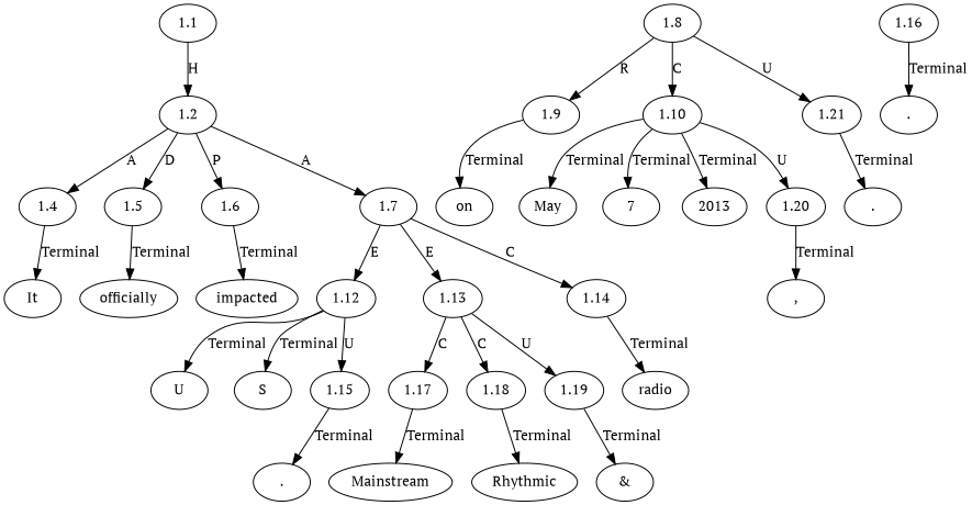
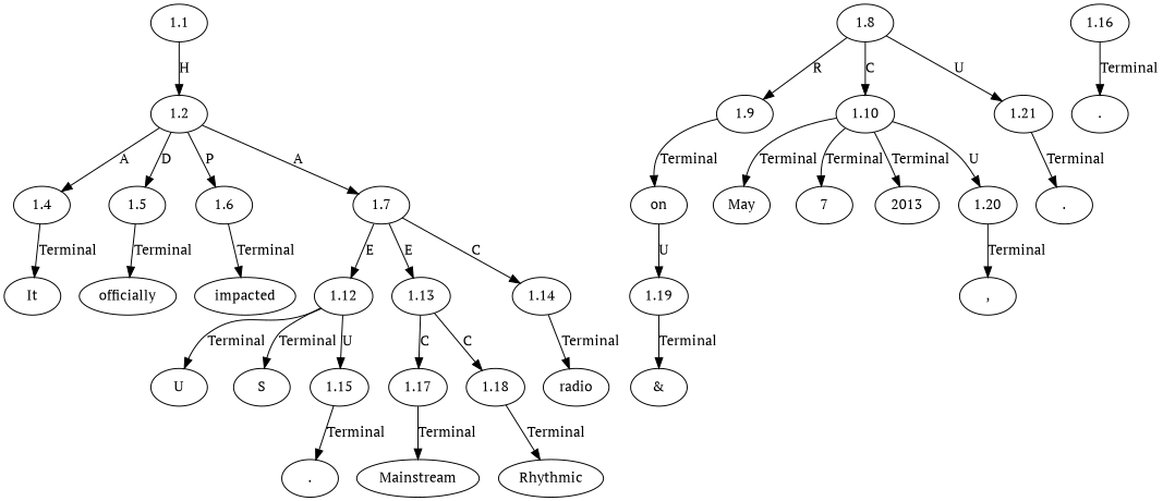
  digraph {
    fontname="PT Serif"
    node [fontname="PT Serif" ordering=out]
    edge [fontname="PT Serif" ordering=out]
    n1 [label=It]
    n2 [label=Rhythmic]
    n3 [label=radio]
    n4 [label=on]
    n5 [label=May]
    n6 [label=7]
    n7 [label=","]
    n8 [label=2013]
    n9 [label="."]
    n10 [label=officially]
    n11 [label=impacted]
    n12 [label=U]
    n13 [label="."]
    n14 [label=S]
    n15 [label="."]
    n16 [label=Mainstream]
    n17 [label="&"]
    n18 [label=1.1]
    n19 [label=1.2]
    n20 [label=1.4]
    n21 [label=1.5]
    n22 [label=1.6]
    n23 [label=1.7]
    n24 [label=1.12]
    n25 [label=1.13]
    n26 [label=1.14]
    n27 [label=1.8]
    n28 [label=1.9]
    n29 [label=1.10]
    n30 [label=1.21]
    n31 [label=1.15]
    n32 [label=1.17]
    n33 [label=1.18]
    n34 [label=1.19]
    n35 [label=1.16]
    n36 [label=1.20]
    n18 -> n19 [label=H]
    n19 -> n20 [label=A]
    n19 -> n21 [label=D]
    n19 -> n22 [label=P]
    n19 -> n23 [label=A]
    n20 -> n1 [label=Terminal]
    n21 -> n10 [label=Terminal]
    n22 -> n11 [label=Terminal]
    n23 -> n24 [label=E]
    n23 -> n25 [label=E]
    n23 -> n26 [label=C]
    n24 -> n12 [label=Terminal]
    n24 -> n14 [label=Terminal]
    n24 -> n31 [label=U]
    n25 -> n32 [label=C]
    n25 -> n33 [label=C]
-   n25 -> n34 [label=U]
+   n4 -> n34 [label=U]
    n26 -> n3 [label=Terminal]
    n27 -> n28 [label=R]
    n27 -> n29 [label=C]
    n27 -> n30 [label=U]
    n28 -> n4 [label=Terminal]
    n29 -> n5 [label=Terminal]
    n29 -> n6 [label=Terminal]
    n29 -> n8 [label=Terminal]
    n29 -> n36 [label=U]
    n30 -> n9 [label=Terminal]
    n31 -> n13 [label=Terminal]
    n32 -> n16 [label=Terminal]
    n33 -> n2 [label=Terminal]
    n34 -> n17 [label=Terminal]
    n35 -> n15 [label=Terminal]
    n36 -> n7 [label=Terminal]
  }
